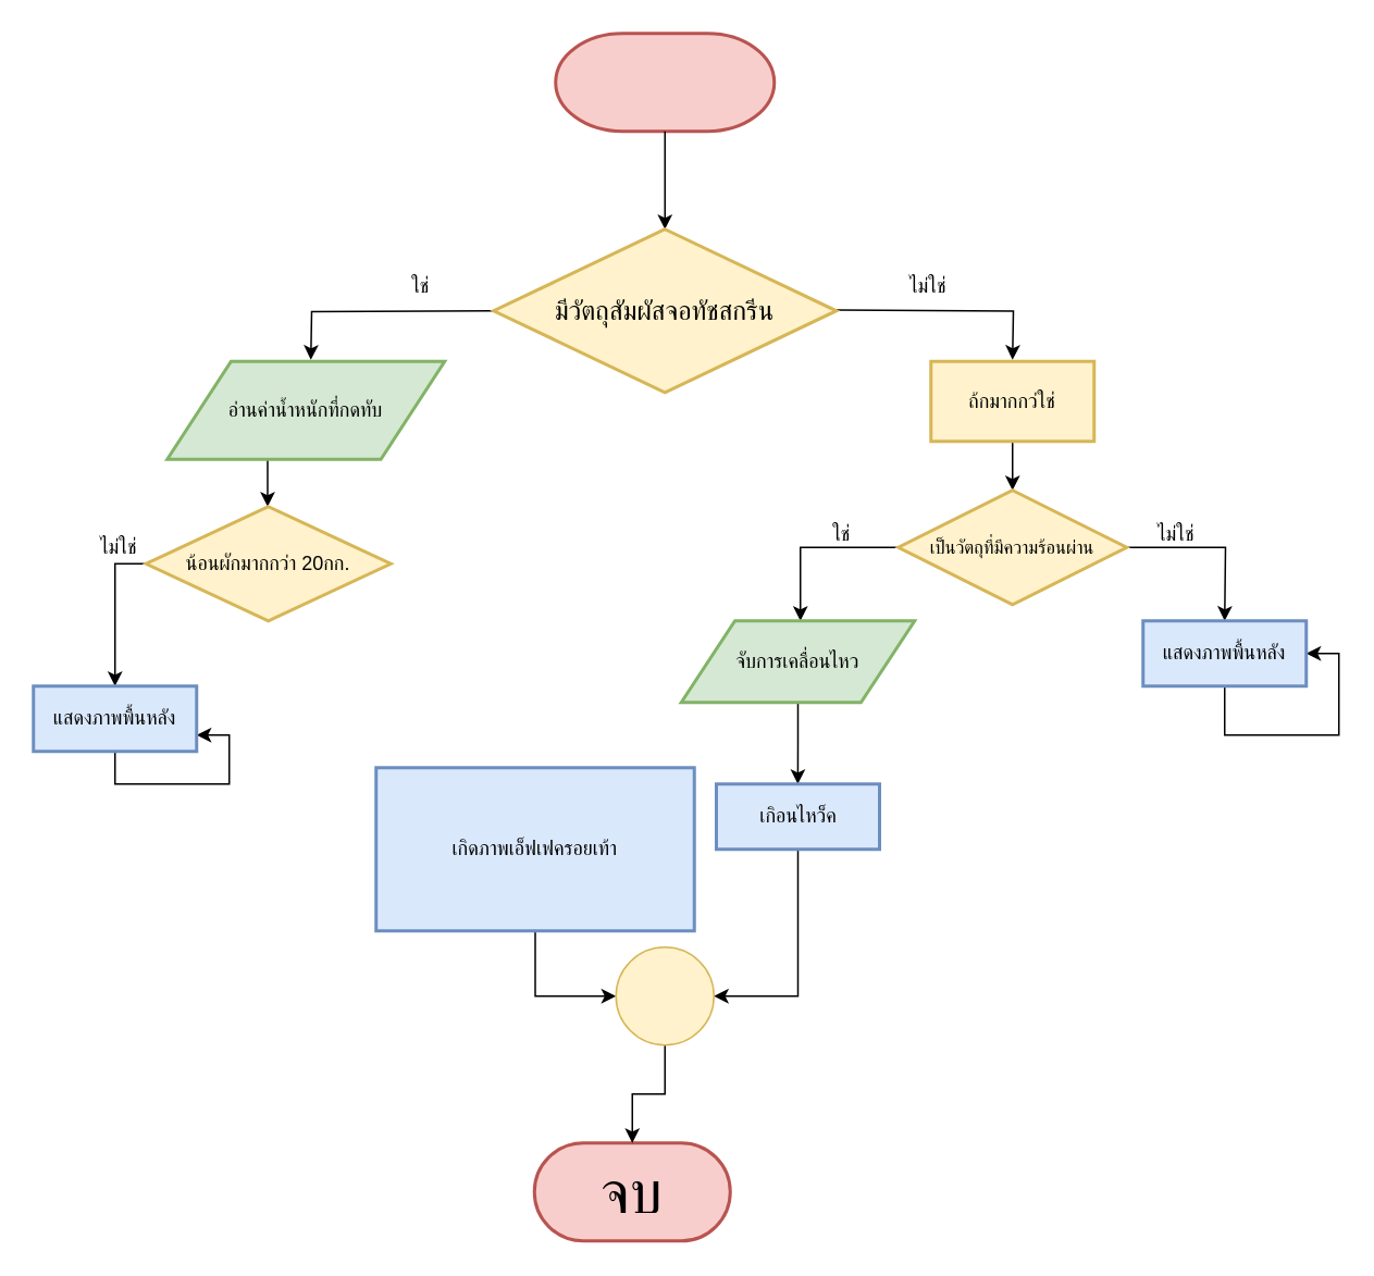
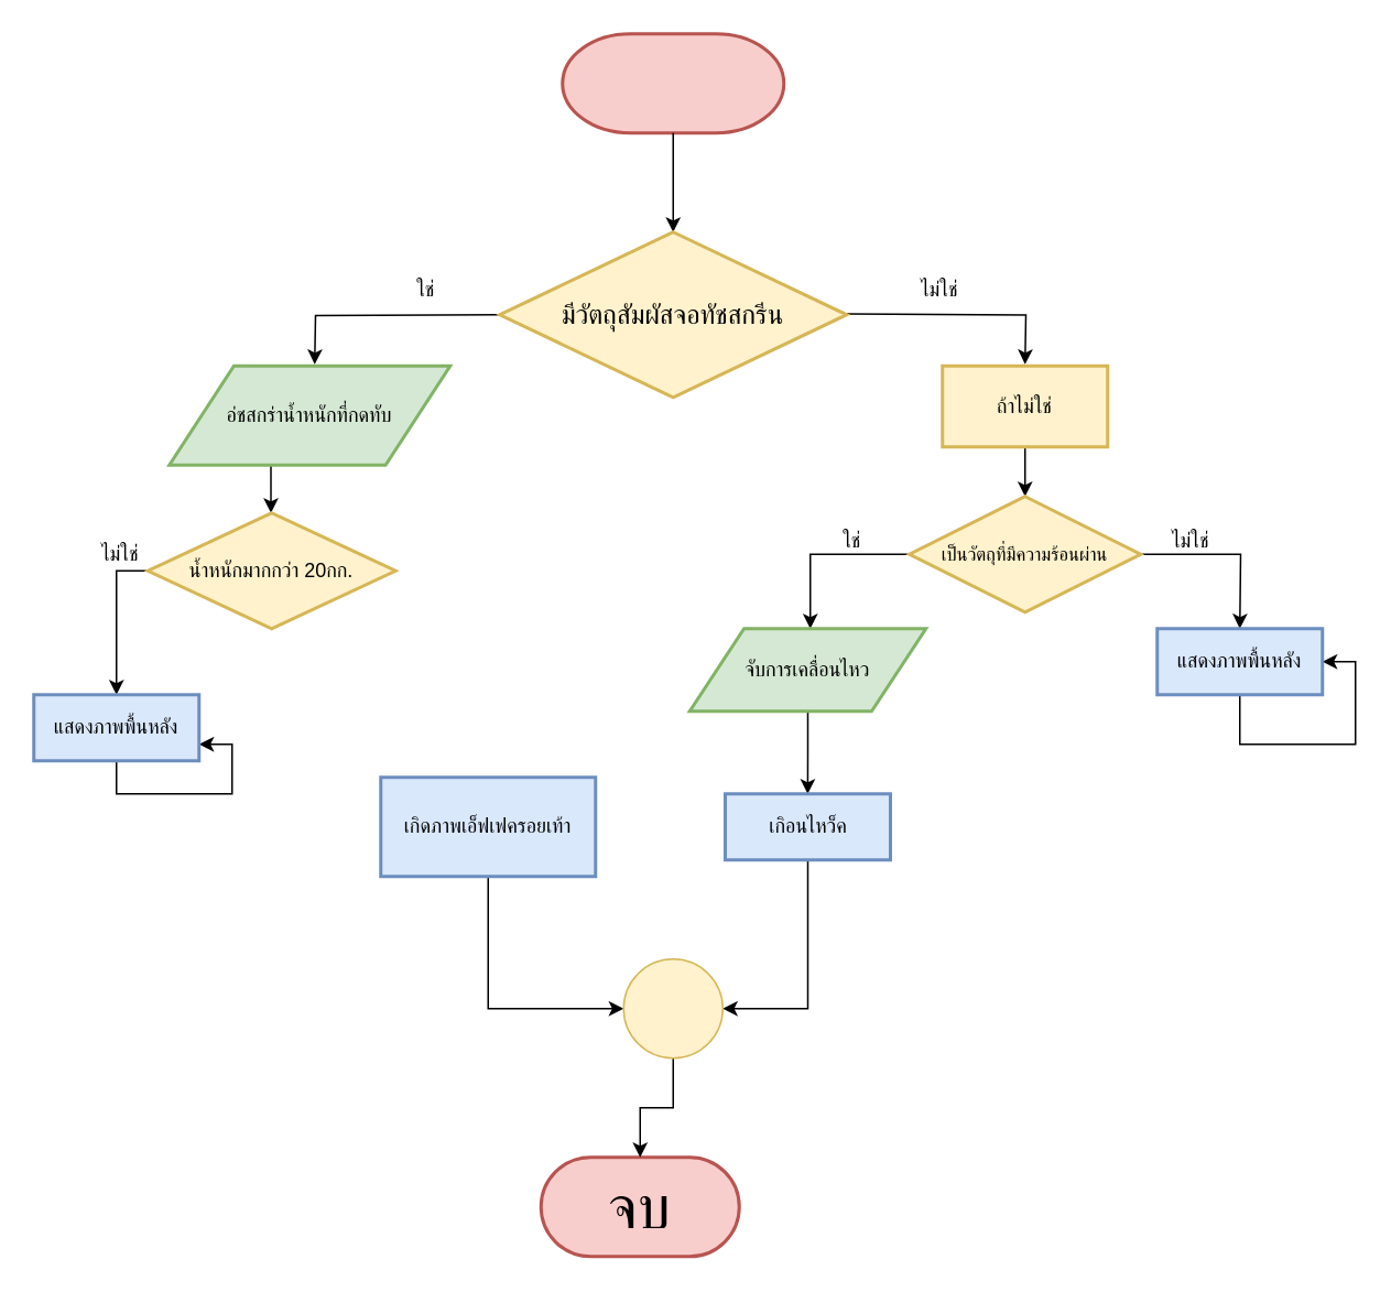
  <mxCell id="0" />
  <mxCell id="1" parent="0" />
  <mxCell id="2" value="" style="strokeWidth=2;html=1;shape=mxgraph.flowchart.terminator;whiteSpace=wrap;fillColor=#f8cecc;strokeColor=#b85450;" vertex="1" parent="1"><mxGeometry x="340" y="20" width="134" height="60" as="geometry" /></mxCell>
  <mxCell id="3" style="edgeStyle=orthogonalEdgeStyle;rounded=0;orthogonalLoop=1;jettySize=auto;html=1;" edge="1" parent="1"><mxGeometry relative="1" as="geometry"><mxPoint x="407" y="140" as="targetPoint" /><mxPoint x="407" y="80" as="sourcePoint" /></mxGeometry></mxCell>
  <mxCell id="4" style="edgeStyle=orthogonalEdgeStyle;rounded=0;orthogonalLoop=1;jettySize=auto;html=1;" edge="1" parent="1"><mxGeometry relative="1" as="geometry"><mxPoint x="190" y="220" as="targetPoint" /><mxPoint x="302" y="190" as="sourcePoint" /></mxGeometry></mxCell>
  <mxCell id="5" style="edgeStyle=orthogonalEdgeStyle;rounded=0;orthogonalLoop=1;jettySize=auto;html=1;exitX=1;exitY=0.5;exitDx=0;exitDy=0;exitPerimeter=0;" edge="1" parent="1"><mxGeometry relative="1" as="geometry"><mxPoint x="620" y="220" as="targetPoint" /><mxPoint x="512" y="189.58" as="sourcePoint" /></mxGeometry></mxCell>
  <mxCell id="6" value="&lt;font size=&quot;3&quot;&gt;มีวัตถุสัมผัสจอทัชสกรีน&lt;/font&gt;" style="strokeWidth=2;html=1;shape=mxgraph.flowchart.decision;whiteSpace=wrap;fillColor=#fff2cc;strokeColor=#d6b656;" vertex="1" parent="1"><mxGeometry x="302" y="140" width="210" height="100" as="geometry" /></mxCell>
  <mxCell id="7" value="ใช่" style="text;html=1;align=center;verticalAlign=middle;resizable=0;points=[];autosize=1;" vertex="1" parent="1"><mxGeometry x="242" y="165" width="30" height="20" as="geometry" /></mxCell>
  <mxCell id="8" value="ไม่ใช่" style="text;html=1;align=center;verticalAlign=middle;resizable=0;points=[];autosize=1;" vertex="1" parent="1"><mxGeometry x="548" y="165" width="40" height="20" as="geometry" /></mxCell>
  <mxCell id="9" style="edgeStyle=orthogonalEdgeStyle;rounded=0;orthogonalLoop=1;jettySize=auto;html=1;exitX=0.5;exitY=1;exitDx=0;exitDy=0;" edge="1" parent="1" source="10"><mxGeometry relative="1" as="geometry"><mxPoint x="163.517" y="310" as="targetPoint" /></mxGeometry></mxCell>
- <mxCell id="10" value="อ่านค่าน้ำหนักที่กดทับ" style="shape=parallelogram;html=1;strokeWidth=2;perimeter=parallelogramPerimeter;whiteSpace=wrap;rounded=1;arcSize=0;size=0.23;fillColor=#d5e8d4;strokeColor=#82b366;" vertex="1" parent="1"><mxGeometry x="102" y="221" width="170" height="60" as="geometry" /></mxCell>
+ <mxCell id="10" value="อ่ชสกร่าน้ำหนักที่กดทับ" style="shape=parallelogram;html=1;strokeWidth=2;perimeter=parallelogramPerimeter;whiteSpace=wrap;rounded=1;arcSize=0;size=0.23;fillColor=#d5e8d4;strokeColor=#82b366;" vertex="1" parent="1"><mxGeometry x="102" y="221" width="170" height="60" as="geometry" /></mxCell>
  <mxCell id="11" style="edgeStyle=orthogonalEdgeStyle;rounded=0;orthogonalLoop=1;jettySize=auto;html=1;" edge="1" parent="1" source="12"><mxGeometry relative="1" as="geometry"><mxPoint x="620" y="300" as="targetPoint" /></mxGeometry></mxCell>
- <mxCell id="12" value="ถ้กมากกว่ใช่" style="rounded=1;whiteSpace=wrap;html=1;absoluteArcSize=1;arcSize=0;strokeWidth=2;fillColor=#fff2cc;strokeColor=#d6b656;" vertex="1" parent="1"><mxGeometry x="570" y="221" width="100" height="49" as="geometry" /></mxCell>
+ <mxCell id="12" value="ถ้าไม่ใช่" style="rounded=1;whiteSpace=wrap;html=1;absoluteArcSize=1;arcSize=0;strokeWidth=2;fillColor=#fff2cc;strokeColor=#d6b656;" vertex="1" parent="1"><mxGeometry x="570" y="221" width="100" height="49" as="geometry" /></mxCell>
  <mxCell id="13" style="edgeStyle=orthogonalEdgeStyle;rounded=0;orthogonalLoop=1;jettySize=auto;html=1;exitX=0;exitY=0.5;exitDx=0;exitDy=0;exitPerimeter=0;" edge="1" parent="1" source="15"><mxGeometry relative="1" as="geometry"><mxPoint x="490" y="380" as="targetPoint" /><Array as="points"><mxPoint x="490" y="335" /><mxPoint x="490" y="380" /></Array></mxGeometry></mxCell>
  <mxCell id="14" style="edgeStyle=orthogonalEdgeStyle;rounded=0;orthogonalLoop=1;jettySize=auto;html=1;exitX=1;exitY=0.5;exitDx=0;exitDy=0;exitPerimeter=0;" edge="1" parent="1" source="15"><mxGeometry relative="1" as="geometry"><mxPoint x="750" y="380" as="targetPoint" /></mxGeometry></mxCell>
  <mxCell id="15" value="&lt;font style=&quot;font-size: 11px&quot;&gt;เป็นวัตถุที่มีความร้อนผ่าน&lt;/font&gt;" style="strokeWidth=2;html=1;shape=mxgraph.flowchart.decision;whiteSpace=wrap;fillColor=#fff2cc;strokeColor=#d6b656;" vertex="1" parent="1"><mxGeometry x="550" y="300" width="140" height="70" as="geometry" /></mxCell>
  <mxCell id="16" value="ใช่" style="text;html=1;align=center;verticalAlign=middle;resizable=0;points=[];autosize=1;" vertex="1" parent="1"><mxGeometry x="500" y="317" width="30" height="20" as="geometry" /></mxCell>
  <mxCell id="17" value="ไม่ใช่" style="text;html=1;align=center;verticalAlign=middle;resizable=0;points=[];autosize=1;" vertex="1" parent="1"><mxGeometry x="700" y="317" width="40" height="20" as="geometry" /></mxCell>
  <mxCell id="18" style="edgeStyle=orthogonalEdgeStyle;rounded=0;orthogonalLoop=1;jettySize=auto;html=1;exitX=0.5;exitY=1;exitDx=0;exitDy=0;entryX=1;entryY=0.5;entryDx=0;entryDy=0;" edge="1" parent="1" source="19" target="19"><mxGeometry relative="1" as="geometry"><mxPoint x="830" y="400" as="targetPoint" /><Array as="points"><mxPoint x="750" y="450" /><mxPoint x="820" y="450" /><mxPoint x="820" y="400" /></Array></mxGeometry></mxCell>
  <mxCell id="19" value="แสดงภาพพื้นหลัง" style="rounded=1;whiteSpace=wrap;html=1;absoluteArcSize=1;arcSize=0;strokeWidth=2;fillColor=#dae8fc;strokeColor=#6c8ebf;" vertex="1" parent="1"><mxGeometry x="700" y="380" width="100" height="40" as="geometry" /></mxCell>
  <mxCell id="20" style="edgeStyle=orthogonalEdgeStyle;rounded=0;orthogonalLoop=1;jettySize=auto;html=1;exitX=0.5;exitY=1;exitDx=0;exitDy=0;" edge="1" parent="1" source="21"><mxGeometry relative="1" as="geometry"><mxPoint x="488.429" y="480" as="targetPoint" /></mxGeometry></mxCell>
  <mxCell id="21" value="จับการเคลื่อนไหว" style="shape=parallelogram;html=1;strokeWidth=2;perimeter=parallelogramPerimeter;whiteSpace=wrap;rounded=1;arcSize=0;size=0.23;fillColor=#d5e8d4;strokeColor=#82b366;" vertex="1" parent="1"><mxGeometry x="417" y="380" width="143" height="50" as="geometry" /></mxCell>
  <mxCell id="22" style="edgeStyle=orthogonalEdgeStyle;rounded=0;orthogonalLoop=1;jettySize=auto;html=1;exitX=0.5;exitY=1;exitDx=0;exitDy=0;entryX=1;entryY=0.5;entryDx=0;entryDy=0;entryPerimeter=0;" edge="1" parent="1" source="23" target="33"><mxGeometry relative="1" as="geometry"><mxPoint x="488.429" y="560" as="targetPoint" /></mxGeometry></mxCell>
  <mxCell id="23" value="เกิอนไหว็ค" style="rounded=1;whiteSpace=wrap;html=1;absoluteArcSize=1;arcSize=0;strokeWidth=2;fillColor=#dae8fc;strokeColor=#6c8ebf;" vertex="1" parent="1"><mxGeometry x="438.5" y="480" width="100" height="40" as="geometry" /></mxCell>
  <mxCell id="24" value="&lt;font style=&quot;font-size: 36px&quot;&gt;จบ&lt;/font&gt;" style="rounded=1;whiteSpace=wrap;html=1;absoluteArcSize=1;arcSize=120;strokeWidth=2;fillColor=#f8cecc;strokeColor=#b85450;" vertex="1" parent="1"><mxGeometry x="327" y="700" width="120" height="60" as="geometry" /></mxCell>
  <mxCell id="25" style="edgeStyle=orthogonalEdgeStyle;rounded=0;orthogonalLoop=1;jettySize=auto;html=1;exitX=0;exitY=0.5;exitDx=0;exitDy=0;exitPerimeter=0;" edge="1" parent="1" source="26"><mxGeometry relative="1" as="geometry"><mxPoint x="70" y="420" as="targetPoint" /><Array as="points"><mxPoint x="70" y="345" /><mxPoint x="70" y="420" /></Array></mxGeometry></mxCell>
- <mxCell id="26" value="น้อนผักมากกว่า 20กก." style="strokeWidth=2;html=1;shape=mxgraph.flowchart.decision;whiteSpace=wrap;fillColor=#fff2cc;strokeColor=#d6b656;" vertex="1" parent="1"><mxGeometry x="89" y="310" width="150" height="70" as="geometry" /></mxCell>
+ <mxCell id="26" value="น้ำหนักมากกว่า 20กก." style="strokeWidth=2;html=1;shape=mxgraph.flowchart.decision;whiteSpace=wrap;fillColor=#fff2cc;strokeColor=#d6b656;" vertex="1" parent="1"><mxGeometry x="89" y="310" width="150" height="70" as="geometry" /></mxCell>
  <mxCell id="27" style="edgeStyle=orthogonalEdgeStyle;rounded=0;orthogonalLoop=1;jettySize=auto;html=1;exitX=0.5;exitY=1;exitDx=0;exitDy=0;entryX=1;entryY=0.75;entryDx=0;entryDy=0;" edge="1" parent="1" source="28" target="28"><mxGeometry relative="1" as="geometry"><mxPoint x="130" y="450" as="targetPoint" /></mxGeometry></mxCell>
  <mxCell id="28" value="แสดงภาพพื้นหลัง" style="rounded=1;whiteSpace=wrap;html=1;absoluteArcSize=1;arcSize=0;strokeWidth=2;fillColor=#dae8fc;strokeColor=#6c8ebf;" vertex="1" parent="1"><mxGeometry x="20" y="420" width="100" height="40" as="geometry" /></mxCell>
  <mxCell id="29" value="ไม่ใช่" style="text;html=1;align=center;verticalAlign=middle;resizable=0;points=[];autosize=1;" vertex="1" parent="1"><mxGeometry x="52" y="325" width="40" height="20" as="geometry" /></mxCell>
  <mxCell id="30" style="edgeStyle=orthogonalEdgeStyle;rounded=0;orthogonalLoop=1;jettySize=auto;html=1;exitX=0.5;exitY=1;exitDx=0;exitDy=0;entryX=0;entryY=0.5;entryDx=0;entryDy=0;entryPerimeter=0;" edge="1" parent="1" source="31" target="33"><mxGeometry relative="1" as="geometry" /></mxCell>
- <mxCell id="31" value="เกิดภาพเอ็ฟเฟครอยเท้า" style="rounded=1;whiteSpace=wrap;html=1;absoluteArcSize=1;arcSize=0;strokeWidth=2;fillColor=#dae8fc;strokeColor=#6c8ebf;" vertex="1" parent="1"><mxGeometry x="230" y="470" width="195" height="100" as="geometry" /></mxCell>
+ <mxCell id="31" value="เกิดภาพเอ็ฟเฟครอยเท้า" style="rounded=1;whiteSpace=wrap;html=1;absoluteArcSize=1;arcSize=0;strokeWidth=2;fillColor=#dae8fc;strokeColor=#6c8ebf;" vertex="1" parent="1"><mxGeometry x="230" y="470" width="130" height="60" as="geometry" /></mxCell>
  <mxCell id="32" style="edgeStyle=orthogonalEdgeStyle;rounded=0;orthogonalLoop=1;jettySize=auto;html=1;exitX=0.5;exitY=1;exitDx=0;exitDy=0;exitPerimeter=0;entryX=0.5;entryY=0;entryDx=0;entryDy=0;" edge="1" parent="1" source="33" target="24"><mxGeometry relative="1" as="geometry" /></mxCell>
  <mxCell id="33" value="" style="verticalLabelPosition=bottom;verticalAlign=top;html=1;shape=mxgraph.flowchart.on-page_reference;fillColor=#fff2cc;strokeColor=#d6b656;" vertex="1" parent="1"><mxGeometry x="377" y="580" width="60" height="60" as="geometry" /></mxCell>
